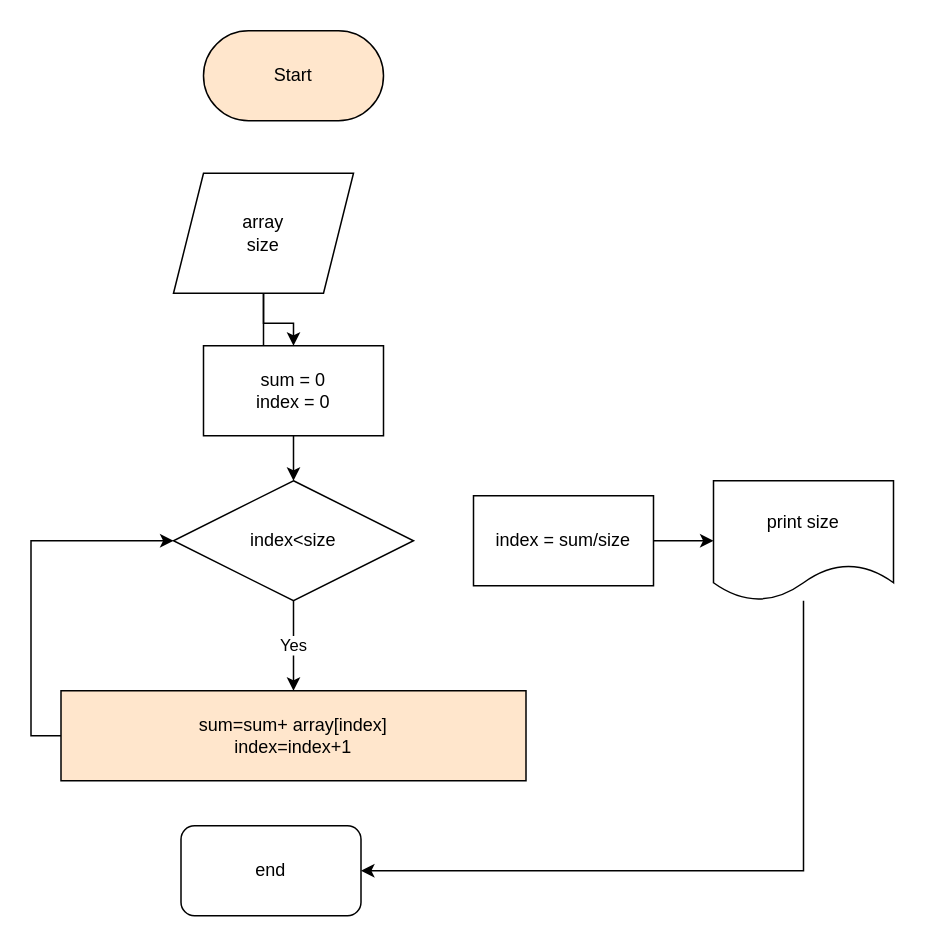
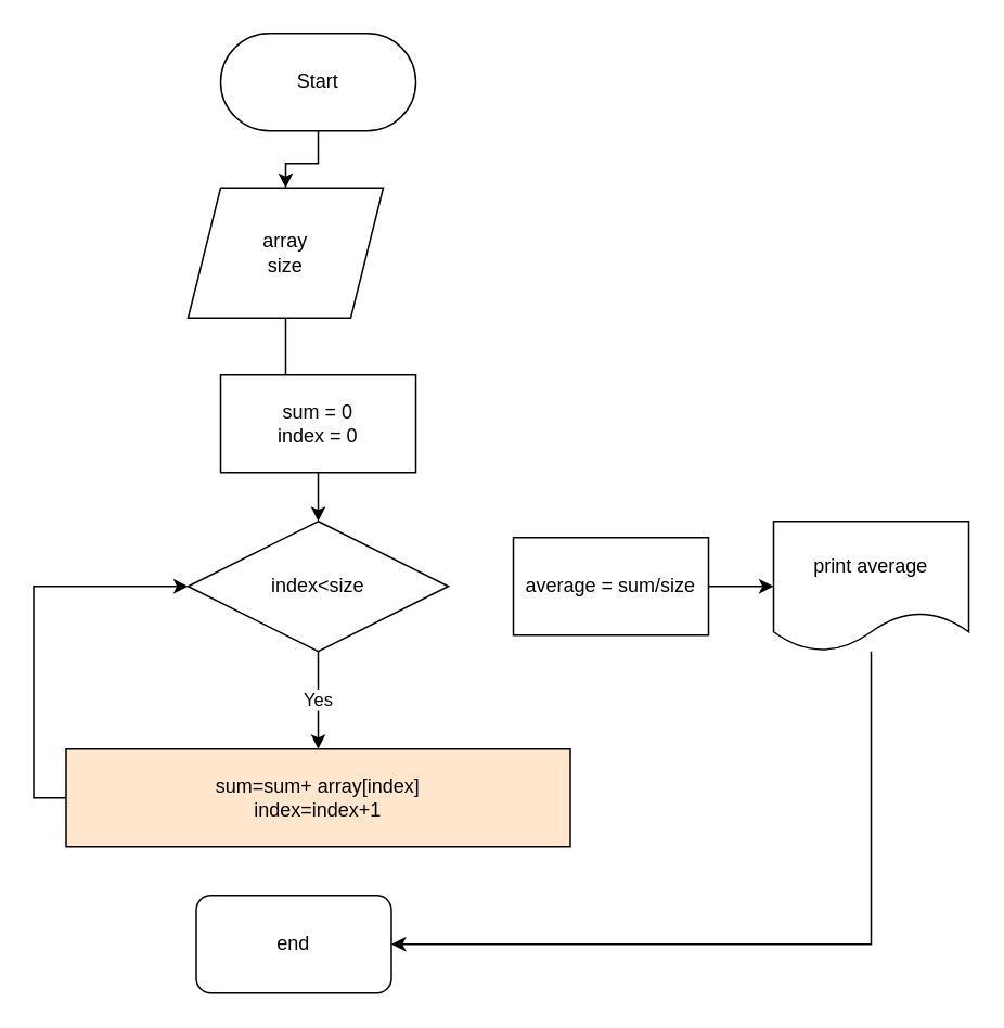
  <mxCell id="0" />
  <mxCell id="1" parent="0" />
- <mxCell id="3" value="Start" style="rounded=1;whiteSpace=wrap;html=1;arcSize=50;fillColor=#ffe6cc;" parent="1" vertex="1"><mxGeometry x="135" y="20" width="120" height="60" as="geometry" /></mxCell>
+ <mxCell id="2" value="" style="edgeStyle=orthogonalEdgeStyle;rounded=0;orthogonalLoop=1;jettySize=auto;html=1;" parent="1" source="3" target="6" edge="1"><mxGeometry relative="1" as="geometry" /></mxCell>
+ <mxCell id="3" value="Start" style="rounded=1;whiteSpace=wrap;html=1;arcSize=50;" parent="1" vertex="1"><mxGeometry x="135" y="20" width="120" height="60" as="geometry" /></mxCell>
  <mxCell id="4" value="" style="edgeStyle=orthogonalEdgeStyle;rounded=0;orthogonalLoop=1;jettySize=auto;html=1;" edge="1" parent="1" source="6"><mxGeometry relative="1" as="geometry"><mxPoint x="195" y="280" as="targetPoint" /></mxGeometry></mxCell>
- <mxCell id="5" value="" style="edgeStyle=orthogonalEdgeStyle;rounded=0;orthogonalLoop=1;jettySize=auto;html=1;" edge="1" parent="1" source="6" target="11"><mxGeometry relative="1" as="geometry" /></mxCell>
  <mxCell id="6" value="array&lt;br&gt;size" style="shape=parallelogram;perimeter=parallelogramPerimeter;whiteSpace=wrap;html=1;fixedSize=1;" parent="1" vertex="1"><mxGeometry x="115" y="115" width="120" height="80" as="geometry" /></mxCell>
  <mxCell id="7" style="edgeStyle=orthogonalEdgeStyle;rounded=0;orthogonalLoop=1;jettySize=auto;html=1;entryX=0;entryY=0.5;entryDx=0;entryDy=0;" edge="1" parent="1" source="8" target="13"><mxGeometry relative="1" as="geometry"><Array as="points"><mxPoint x="20" y="490" /><mxPoint x="20" y="360" /></Array></mxGeometry></mxCell>
  <mxCell id="8" value="sum=sum+ array[index]&lt;br&gt;index=index+1" style="rounded=0;whiteSpace=wrap;html=1;fillColor=#ffe6cc;" parent="1" vertex="1"><mxGeometry x="40" y="460" width="310" height="60" as="geometry" /></mxCell>
  <mxCell id="9" value="end" style="rounded=1;whiteSpace=wrap;html=1;" parent="1" vertex="1"><mxGeometry x="120" y="550" width="120" height="60" as="geometry" /></mxCell>
  <mxCell id="10" value="" style="edgeStyle=orthogonalEdgeStyle;rounded=0;orthogonalLoop=1;jettySize=auto;html=1;" edge="1" parent="1" source="11" target="13"><mxGeometry relative="1" as="geometry" /></mxCell>
  <mxCell id="11" value="sum = 0&lt;br&gt;index = 0" style="whiteSpace=wrap;html=1;" vertex="1" parent="1"><mxGeometry x="135" y="230" width="120" height="60" as="geometry" /></mxCell>
  <mxCell id="12" value="Yes" style="edgeStyle=orthogonalEdgeStyle;rounded=0;orthogonalLoop=1;jettySize=auto;html=1;entryX=0.5;entryY=0;entryDx=0;entryDy=0;" edge="1" parent="1" source="13" target="8"><mxGeometry relative="1" as="geometry" /></mxCell>
  <mxCell id="13" value="index&amp;lt;size" style="rhombus;whiteSpace=wrap;html=1;" vertex="1" parent="1"><mxGeometry x="115" y="320" width="160" height="80" as="geometry" /></mxCell>
  <mxCell id="14" style="edgeStyle=orthogonalEdgeStyle;rounded=0;orthogonalLoop=1;jettySize=auto;html=1;entryX=1;entryY=0.5;entryDx=0;entryDy=0;" edge="1" parent="1" source="15" target="9"><mxGeometry relative="1" as="geometry"><Array as="points"><mxPoint x="535" y="580" /></Array></mxGeometry></mxCell>
- <mxCell id="15" value="print size" style="shape=document;whiteSpace=wrap;html=1;boundedLbl=1;" vertex="1" parent="1"><mxGeometry x="475" y="320" width="120" height="80" as="geometry" /></mxCell>
+ <mxCell id="15" value="print average" style="shape=document;whiteSpace=wrap;html=1;boundedLbl=1;" vertex="1" parent="1"><mxGeometry x="475" y="320" width="120" height="80" as="geometry" /></mxCell>
  <mxCell id="16" style="edgeStyle=orthogonalEdgeStyle;rounded=0;orthogonalLoop=1;jettySize=auto;html=1;" edge="1" parent="1" source="17" target="15"><mxGeometry relative="1" as="geometry" /></mxCell>
- <mxCell id="17" value="index = sum/size" style="whiteSpace=wrap;html=1;" vertex="1" parent="1"><mxGeometry x="315" y="330" width="120" height="60" as="geometry" /></mxCell>
+ <mxCell id="17" value="average = sum/size" style="whiteSpace=wrap;html=1;" vertex="1" parent="1"><mxGeometry x="315" y="330" width="120" height="60" as="geometry" /></mxCell>
